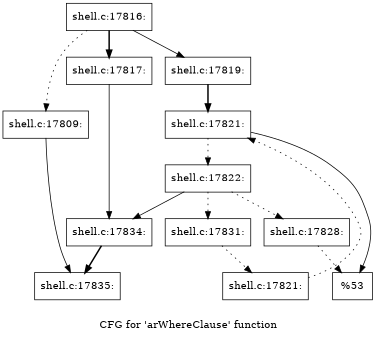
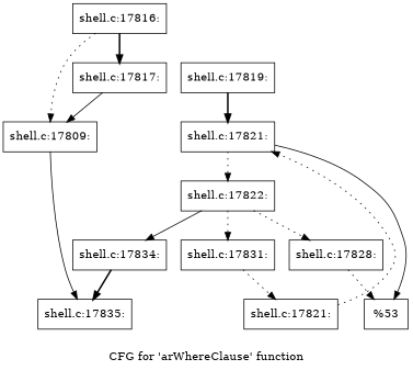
  digraph {
    label="CFG for 'arWhereClause' function"
    node [shape=record]
    edge [style=dotted]
    n1 [label="{shell.c:17809:}"]
    n2 [label="{shell.c:17835:}"]
    n3 [label="{shell.c:17816:}"]
    n4 [label="{shell.c:17817:}"]
    n5 [label="{shell.c:17819:}"]
    n6 [label="{shell.c:17834:}"]
    n7 [label="{shell.c:17821:}"]
    n8 [label="{shell.c:17822:}"]
    n9 [label="{%53}"]
    n10 [label="{shell.c:17828:}"]
    n11 [label="{shell.c:17831:}"]
    n12 [label="{shell.c:17821:}"]
    n1 -> n2 [style=solid]
    n3 -> n1
    n3 -> n4 [style=bold]
-   n3 -> n5 [style=solid]
-   n4 -> n6 [style=solid]
+   n4 -> n1 [style=solid]
    n5 -> n7 [style=bold]
    n6 -> n2 [style=bold]
    n7 -> n8
    n7 -> n9 [style=solid]
    n8 -> n6 [style=solid]
    n8 -> n10
    n8 -> n11
    n10 -> n9
    n11 -> n12
    n12 -> n7
  }
